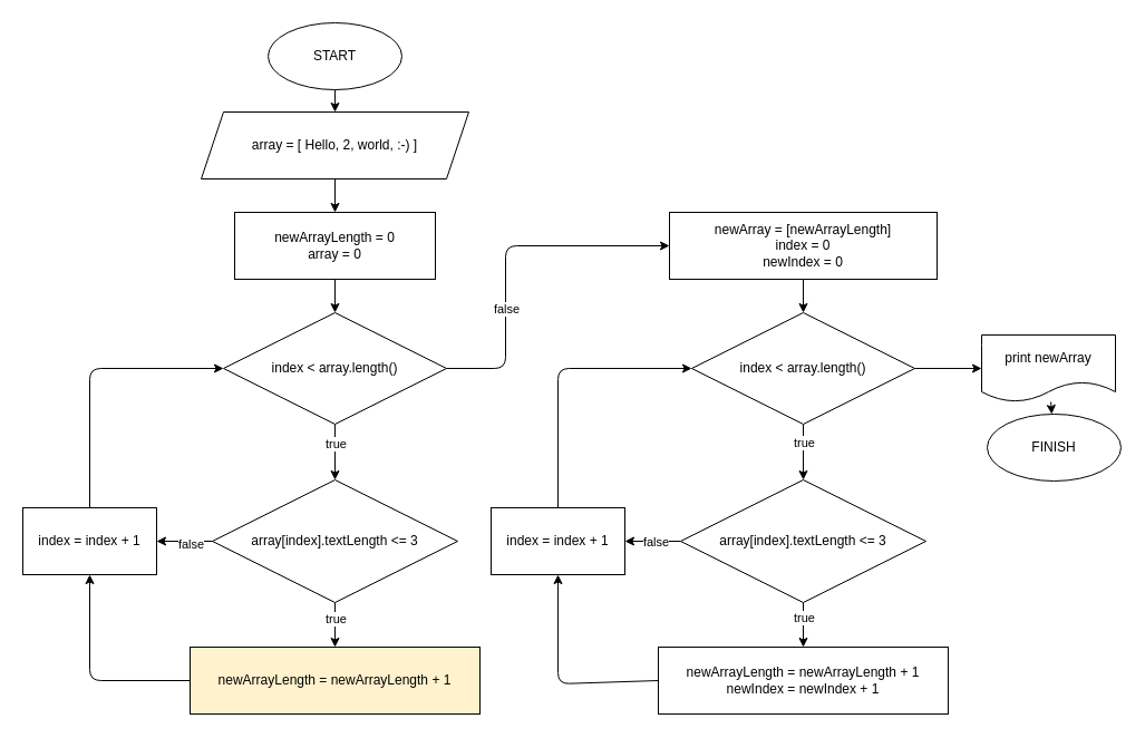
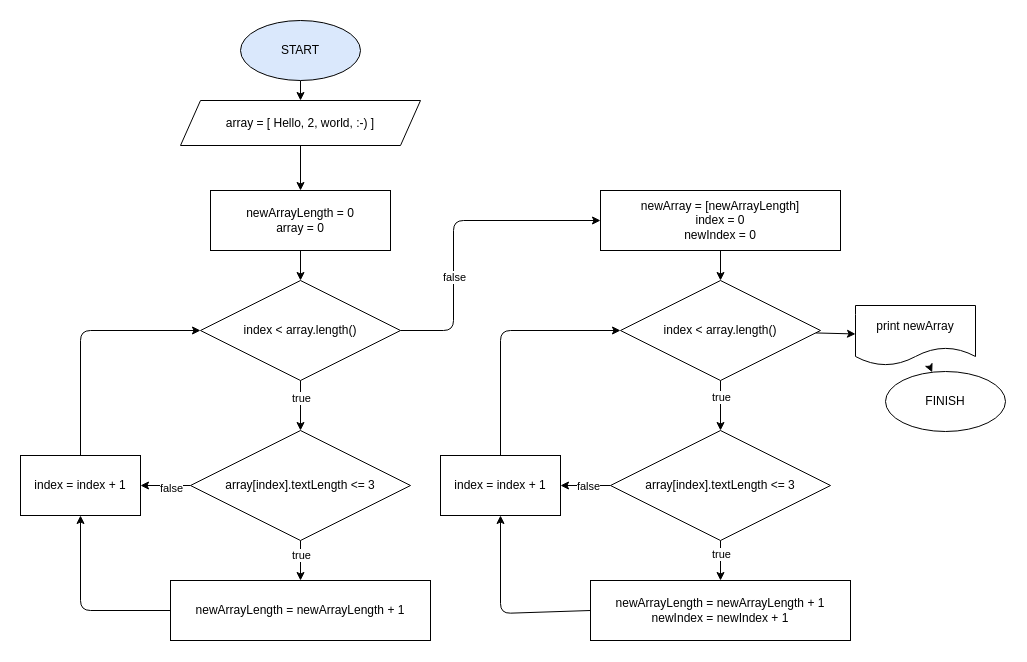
  <mxCell id="0" />
  <mxCell id="1" parent="0" />
  <mxCell id="2" value="" style="edgeStyle=none;html=1;" edge="1" parent="1" source="3" target="5"><mxGeometry relative="1" as="geometry" /></mxCell>
- <mxCell id="3" value="START" style="ellipse;whiteSpace=wrap;html=1;" vertex="1" parent="1"><mxGeometry x="240" y="20" width="120" height="60" as="geometry" /></mxCell>
+ <mxCell id="3" value="START" style="ellipse;whiteSpace=wrap;html=1;fillColor=#dae8fc;" vertex="1" parent="1"><mxGeometry x="240" y="20" width="120" height="60" as="geometry" /></mxCell>
  <mxCell id="4" value="" style="edgeStyle=none;html=1;" edge="1" parent="1" source="5" target="7"><mxGeometry relative="1" as="geometry" /></mxCell>
- <mxCell id="5" value="array = [ Hello, 2, world, :-) ]" style="shape=parallelogram;perimeter=parallelogramPerimeter;whiteSpace=wrap;html=1;fixedSize=1;" vertex="1" parent="1"><mxGeometry x="180" y="100" width="240" height="60" as="geometry" /></mxCell>
+ <mxCell id="5" value="array = [ Hello, 2, world, :-) ]" style="shape=parallelogram;perimeter=parallelogramPerimeter;whiteSpace=wrap;html=1;fixedSize=1;" vertex="1" parent="1"><mxGeometry x="180" y="100" width="240" height="45" as="geometry" /></mxCell>
  <mxCell id="6" value="" style="edgeStyle=none;html=1;" edge="1" parent="1" source="7" target="12"><mxGeometry relative="1" as="geometry" /></mxCell>
  <mxCell id="7" value="newArrayLength = 0&lt;br&gt;array = 0" style="whiteSpace=wrap;html=1;" vertex="1" parent="1"><mxGeometry x="210" y="190" width="180" height="60" as="geometry" /></mxCell>
  <mxCell id="8" value="" style="edgeStyle=none;html=1;" edge="1" parent="1" source="12" target="17"><mxGeometry relative="1" as="geometry" /></mxCell>
  <mxCell id="9" value="true" style="edgeLabel;html=1;align=center;verticalAlign=middle;resizable=0;points=[];" vertex="1" connectable="0" parent="8"><mxGeometry x="-0.314" relative="1" as="geometry"><mxPoint as="offset" /></mxGeometry></mxCell>
  <mxCell id="10" value="" style="edgeStyle=none;html=1;exitX=1;exitY=0.5;exitDx=0;exitDy=0;entryX=0;entryY=0.5;entryDx=0;entryDy=0;" edge="1" parent="1" source="12" target="23"><mxGeometry relative="1" as="geometry"><Array as="points"><mxPoint x="453" y="330" /><mxPoint x="453" y="220" /></Array></mxGeometry></mxCell>
  <mxCell id="11" value="false" style="edgeLabel;html=1;align=center;verticalAlign=middle;resizable=0;points=[];" vertex="1" connectable="0" parent="10"><mxGeometry x="-0.308" relative="1" as="geometry"><mxPoint as="offset" /></mxGeometry></mxCell>
  <mxCell id="12" value="index &amp;lt; array.length()" style="rhombus;whiteSpace=wrap;html=1;" vertex="1" parent="1"><mxGeometry x="200" y="280" width="200" height="100" as="geometry" /></mxCell>
  <mxCell id="13" value="" style="edgeStyle=none;html=1;" edge="1" parent="1" source="17" target="19"><mxGeometry relative="1" as="geometry" /></mxCell>
  <mxCell id="14" value="true" style="edgeLabel;html=1;align=center;verticalAlign=middle;resizable=0;points=[];" vertex="1" connectable="0" parent="13"><mxGeometry x="-0.3" relative="1" as="geometry"><mxPoint as="offset" /></mxGeometry></mxCell>
  <mxCell id="15" value="" style="edgeStyle=none;html=1;" edge="1" parent="1" source="17" target="21"><mxGeometry relative="1" as="geometry" /></mxCell>
  <mxCell id="16" value="false" style="edgeLabel;html=1;align=center;verticalAlign=middle;resizable=0;points=[];" vertex="1" connectable="0" parent="15"><mxGeometry x="-0.215" y="2" relative="1" as="geometry"><mxPoint as="offset" /></mxGeometry></mxCell>
  <mxCell id="17" value="array[index].textLength &amp;lt;= 3" style="rhombus;whiteSpace=wrap;html=1;" vertex="1" parent="1"><mxGeometry x="190" y="430" width="220" height="110" as="geometry" /></mxCell>
  <mxCell id="18" style="edgeStyle=none;html=1;exitX=0;exitY=0.5;exitDx=0;exitDy=0;entryX=0.5;entryY=1;entryDx=0;entryDy=0;" edge="1" parent="1" source="19" target="21"><mxGeometry relative="1" as="geometry"><Array as="points"><mxPoint x="80" y="610" /></Array></mxGeometry></mxCell>
- <mxCell id="19" value="newArrayLength = newArrayLength + 1" style="whiteSpace=wrap;html=1;fillColor=#fff2cc;" vertex="1" parent="1"><mxGeometry x="170" y="580" width="260" height="60" as="geometry" /></mxCell>
+ <mxCell id="19" value="newArrayLength = newArrayLength + 1" style="whiteSpace=wrap;html=1;" vertex="1" parent="1"><mxGeometry x="170" y="580" width="260" height="60" as="geometry" /></mxCell>
  <mxCell id="20" style="edgeStyle=none;html=1;entryX=0;entryY=0.5;entryDx=0;entryDy=0;" edge="1" parent="1" source="21" target="12"><mxGeometry relative="1" as="geometry"><Array as="points"><mxPoint x="80" y="330" /></Array></mxGeometry></mxCell>
  <mxCell id="21" value="index = index + 1" style="whiteSpace=wrap;html=1;" vertex="1" parent="1"><mxGeometry x="20" y="455" width="120" height="60" as="geometry" /></mxCell>
  <mxCell id="22" style="edgeStyle=none;html=1;exitX=0.5;exitY=1;exitDx=0;exitDy=0;entryX=0.5;entryY=0;entryDx=0;entryDy=0;" edge="1" parent="1" source="23" target="27"><mxGeometry relative="1" as="geometry" /></mxCell>
  <mxCell id="23" value="newArray = [newArrayLength]&lt;br&gt;index = 0&lt;br&gt;newIndex = 0" style="whiteSpace=wrap;html=1;" vertex="1" parent="1"><mxGeometry x="600" y="190" width="240" height="60" as="geometry" /></mxCell>
  <mxCell id="24" style="edgeStyle=none;html=1;exitX=0.5;exitY=1;exitDx=0;exitDy=0;entryX=0.5;entryY=0;entryDx=0;entryDy=0;" edge="1" parent="1" source="27" target="32"><mxGeometry relative="1" as="geometry" /></mxCell>
  <mxCell id="25" value="true" style="edgeLabel;html=1;align=center;verticalAlign=middle;resizable=0;points=[];" vertex="1" connectable="0" parent="24"><mxGeometry x="-0.34" relative="1" as="geometry"><mxPoint as="offset" /></mxGeometry></mxCell>
  <mxCell id="26" value="" style="edgeStyle=none;html=1;" edge="1" parent="1" source="27" target="38"><mxGeometry relative="1" as="geometry" /></mxCell>
  <mxCell id="27" value="index &amp;lt; array.length()" style="rhombus;whiteSpace=wrap;html=1;" vertex="1" parent="1"><mxGeometry x="620" y="280" width="200" height="100" as="geometry" /></mxCell>
  <mxCell id="28" value="" style="edgeStyle=none;html=1;" edge="1" parent="1" source="32" target="34"><mxGeometry relative="1" as="geometry" /></mxCell>
  <mxCell id="29" value="false" style="edgeLabel;html=1;align=center;verticalAlign=middle;resizable=0;points=[];" vertex="1" connectable="0" parent="28"><mxGeometry x="-0.094" relative="1" as="geometry"><mxPoint as="offset" /></mxGeometry></mxCell>
  <mxCell id="30" style="edgeStyle=none;html=1;exitX=0.5;exitY=1;exitDx=0;exitDy=0;entryX=0.5;entryY=0;entryDx=0;entryDy=0;" edge="1" parent="1" source="32" target="36"><mxGeometry relative="1" as="geometry" /></mxCell>
  <mxCell id="31" value="true" style="edgeLabel;html=1;align=center;verticalAlign=middle;resizable=0;points=[];" vertex="1" connectable="0" parent="30"><mxGeometry x="-0.36" relative="1" as="geometry"><mxPoint as="offset" /></mxGeometry></mxCell>
  <mxCell id="32" value="array[index].textLength &amp;lt;= 3" style="rhombus;whiteSpace=wrap;html=1;" vertex="1" parent="1"><mxGeometry x="610" y="430" width="220" height="110" as="geometry" /></mxCell>
  <mxCell id="33" style="edgeStyle=none;html=1;exitX=0.5;exitY=0;exitDx=0;exitDy=0;entryX=0;entryY=0.5;entryDx=0;entryDy=0;" edge="1" parent="1" source="34" target="27"><mxGeometry relative="1" as="geometry"><Array as="points"><mxPoint x="500" y="330" /></Array></mxGeometry></mxCell>
  <mxCell id="34" value="index = index + 1" style="whiteSpace=wrap;html=1;" vertex="1" parent="1"><mxGeometry x="440" y="455" width="120" height="60" as="geometry" /></mxCell>
  <mxCell id="35" style="edgeStyle=none;html=1;exitX=0;exitY=0.5;exitDx=0;exitDy=0;entryX=0.5;entryY=1;entryDx=0;entryDy=0;" edge="1" parent="1" source="36" target="34"><mxGeometry relative="1" as="geometry"><Array as="points"><mxPoint x="500" y="613" /></Array></mxGeometry></mxCell>
  <mxCell id="36" value="newArrayLength = newArrayLength + 1&lt;br&gt;newIndex = newIndex + 1" style="whiteSpace=wrap;html=1;" vertex="1" parent="1"><mxGeometry x="590" y="580" width="260" height="60" as="geometry" /></mxCell>
  <mxCell id="37" value="" style="edgeStyle=none;html=1;" edge="1" parent="1" source="38" target="39"><mxGeometry relative="1" as="geometry" /></mxCell>
- <mxCell id="38" value="print newArray" style="shape=document;whiteSpace=wrap;html=1;boundedLbl=1;" vertex="1" parent="1"><mxGeometry x="880" y="300" width="120" height="60" as="geometry" /></mxCell>
+ <mxCell id="38" value="print newArray" style="shape=document;whiteSpace=wrap;html=1;boundedLbl=1;" vertex="1" parent="1"><mxGeometry x="855" y="305" width="120" height="60" as="geometry" /></mxCell>
  <mxCell id="39" value="FINISH" style="ellipse;whiteSpace=wrap;html=1;" vertex="1" parent="1"><mxGeometry x="885" y="371" width="120" height="60" as="geometry" /></mxCell>
